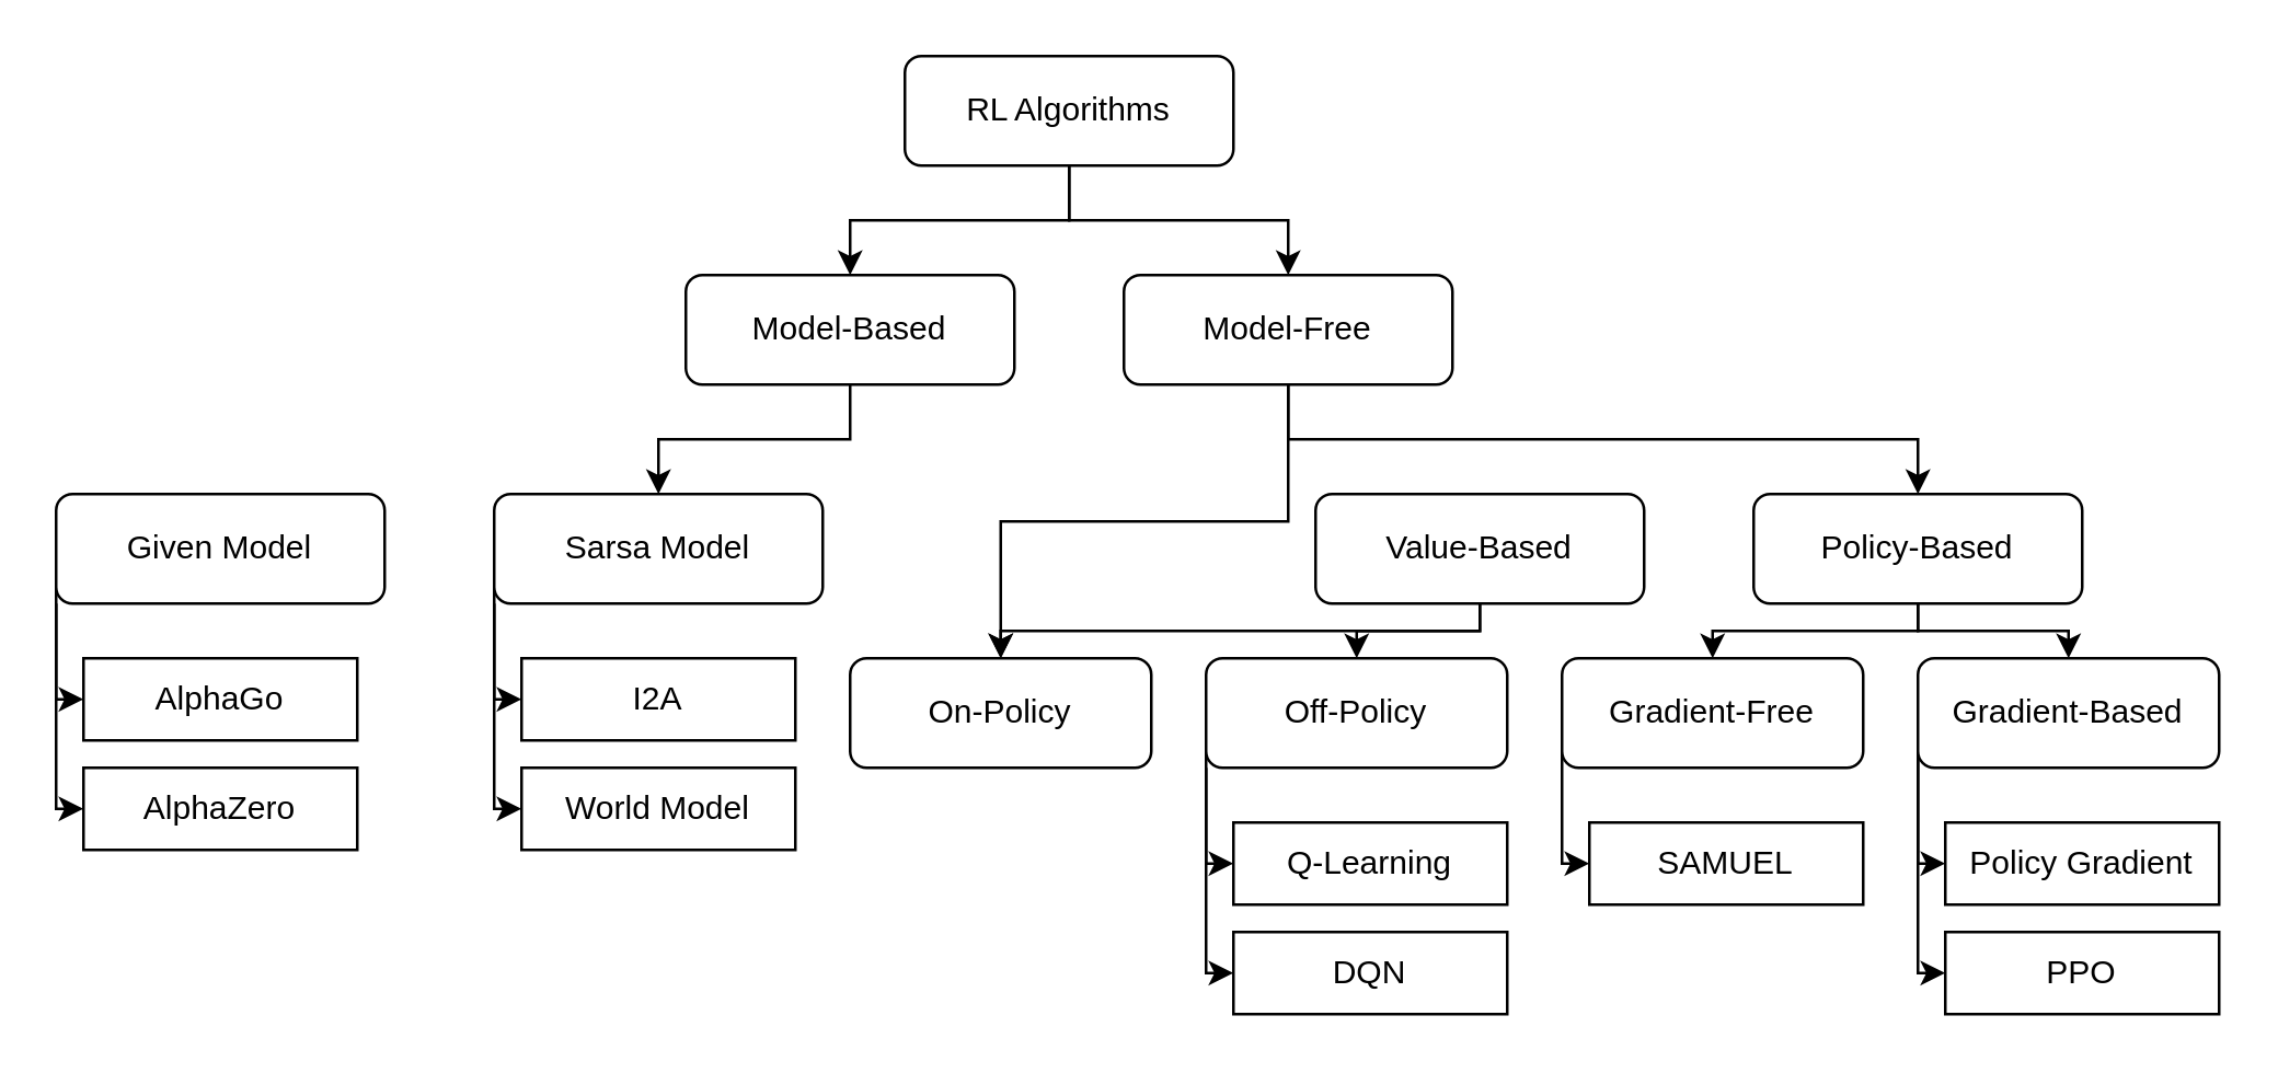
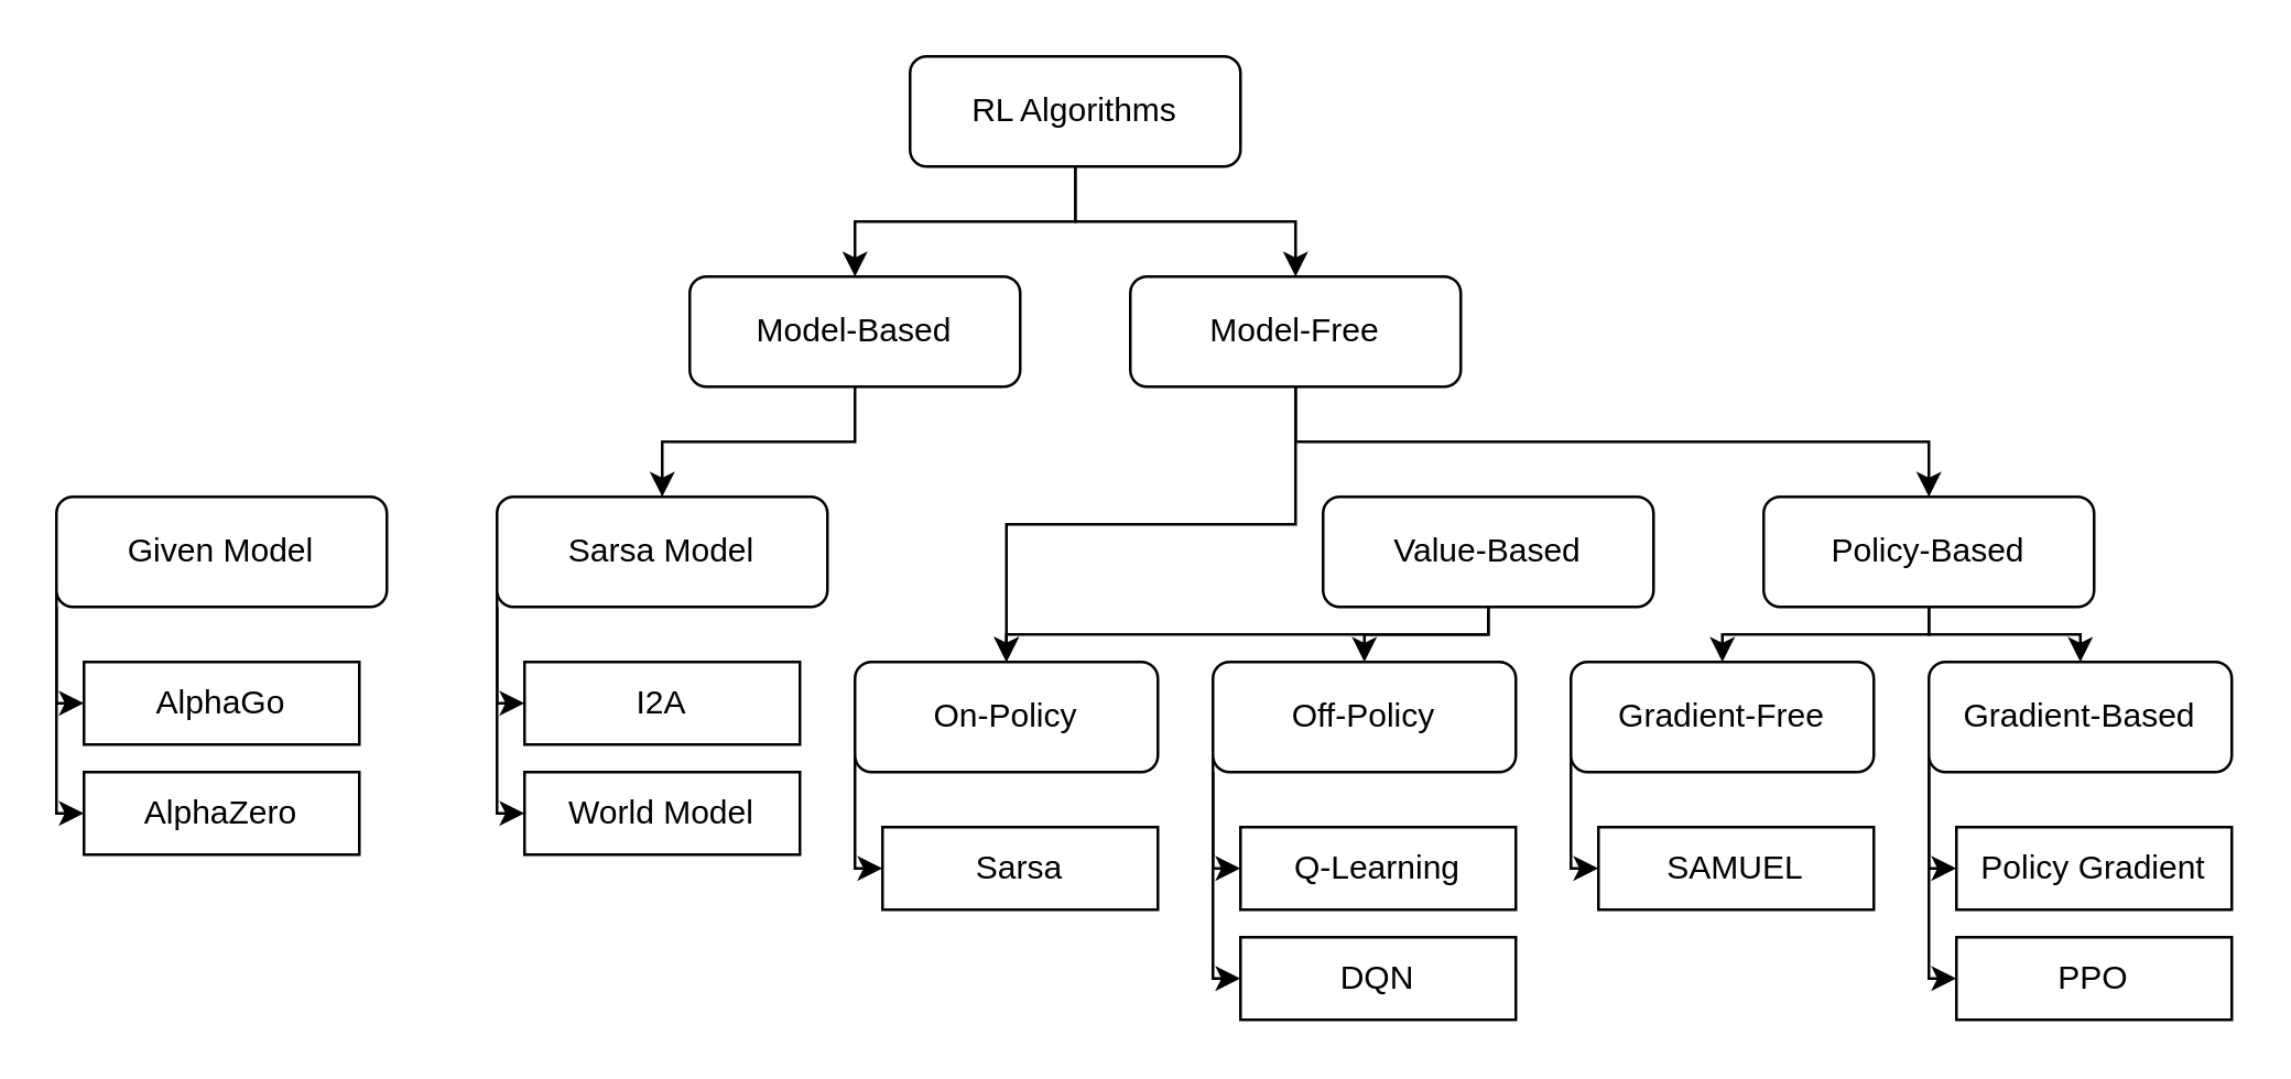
  <mxCell id="0" />
  <mxCell id="1" parent="0" />
  <mxCell id="2" value="" style="edgeStyle=orthogonalEdgeStyle;rounded=0;orthogonalLoop=1;jettySize=auto;html=1;entryX=0.5;entryY=0;entryDx=0;entryDy=0;" edge="1" parent="1" source="4" target="6"><mxGeometry relative="1" as="geometry"><mxPoint x="279.483" y="100" as="targetPoint" /><Array as="points"><mxPoint x="390" y="80" /><mxPoint x="310" y="80" /></Array></mxGeometry></mxCell>
  <mxCell id="3" style="edgeStyle=orthogonalEdgeStyle;rounded=0;orthogonalLoop=1;jettySize=auto;html=1;entryX=0.5;entryY=0;entryDx=0;entryDy=0;" edge="1" parent="1" source="4" target="9"><mxGeometry relative="1" as="geometry" /></mxCell>
  <mxCell id="4" value="RL Algorithms" style="rounded=1;whiteSpace=wrap;html=1;" vertex="1" parent="1"><mxGeometry x="330" width="120" height="40" as="geometry" y="20" /></mxCell>
  <mxCell id="5" style="edgeStyle=orthogonalEdgeStyle;rounded=0;orthogonalLoop=1;jettySize=auto;html=1;entryX=0.5;entryY=0;entryDx=0;entryDy=0;" edge="1" parent="1" source="6" target="15"><mxGeometry relative="1" as="geometry" /></mxCell>
  <mxCell id="6" value="Model-Based" style="rounded=1;whiteSpace=wrap;html=1;" vertex="1" parent="1"><mxGeometry x="250" y="100" width="120" height="40" as="geometry" /></mxCell>
  <mxCell id="7" style="edgeStyle=orthogonalEdgeStyle;rounded=0;orthogonalLoop=1;jettySize=auto;html=1;entryX=0.5;entryY=0;entryDx=0;entryDy=0;" edge="1" parent="1" source="9" target="21"><mxGeometry relative="1" as="geometry"><Array as="points"><mxPoint x="470" y="160" /><mxPoint x="700" y="160" /></Array></mxGeometry></mxCell>
  <mxCell id="8" style="edgeStyle=orthogonalEdgeStyle;rounded=0;orthogonalLoop=1;jettySize=auto;html=1;" edge="1" parent="1" source="9" target="27"><mxGeometry relative="1" as="geometry" /></mxCell>
  <mxCell id="9" value="Model-Free" style="rounded=1;whiteSpace=wrap;html=1;" vertex="1" parent="1"><mxGeometry x="410" y="100" width="120" height="40" as="geometry" /></mxCell>
  <mxCell id="10" style="edgeStyle=orthogonalEdgeStyle;rounded=0;orthogonalLoop=1;jettySize=auto;html=1;entryX=0;entryY=0.5;entryDx=0;entryDy=0;" edge="1" parent="1" source="12" target="22"><mxGeometry relative="1" as="geometry"><Array as="points"><mxPoint x="20" y="255" /></Array></mxGeometry></mxCell>
  <mxCell id="11" style="edgeStyle=orthogonalEdgeStyle;rounded=0;orthogonalLoop=1;jettySize=auto;html=1;entryX=0;entryY=0.5;entryDx=0;entryDy=0;exitX=0;exitY=0.5;exitDx=0;exitDy=0;" edge="1" parent="1" source="12" target="23"><mxGeometry relative="1" as="geometry"><Array as="points"><mxPoint x="20" y="295" /></Array></mxGeometry></mxCell>
  <mxCell id="12" value="Given Model" style="rounded=1;whiteSpace=wrap;html=1;" vertex="1" parent="1"><mxGeometry x="20" y="180" width="120" height="40" as="geometry" /></mxCell>
  <mxCell id="13" style="edgeStyle=orthogonalEdgeStyle;rounded=0;orthogonalLoop=1;jettySize=auto;html=1;entryX=0;entryY=0.5;entryDx=0;entryDy=0;exitX=0;exitY=0.5;exitDx=0;exitDy=0;" edge="1" parent="1" source="15" target="24"><mxGeometry relative="1" as="geometry"><Array as="points"><mxPoint x="180" y="255" /></Array></mxGeometry></mxCell>
  <mxCell id="14" style="edgeStyle=orthogonalEdgeStyle;rounded=0;orthogonalLoop=1;jettySize=auto;html=1;entryX=0;entryY=0.5;entryDx=0;entryDy=0;" edge="1" parent="1" source="15" target="25"><mxGeometry relative="1" as="geometry"><Array as="points"><mxPoint x="180" y="295" /></Array></mxGeometry></mxCell>
  <mxCell id="15" value="Sarsa Model" style="rounded=1;whiteSpace=wrap;html=1;" vertex="1" parent="1"><mxGeometry x="180" y="180" width="120" height="40" as="geometry" /></mxCell>
  <mxCell id="16" style="edgeStyle=orthogonalEdgeStyle;rounded=0;orthogonalLoop=1;jettySize=auto;html=1;" edge="1" parent="1" source="18" target="30"><mxGeometry relative="1" as="geometry"><Array as="points"><mxPoint x="540" y="230" /><mxPoint x="495" y="230" /></Array></mxGeometry></mxCell>
  <mxCell id="17" style="edgeStyle=orthogonalEdgeStyle;rounded=0;orthogonalLoop=1;jettySize=auto;html=1;" edge="1" parent="1" source="18" target="27"><mxGeometry relative="1" as="geometry"><Array as="points"><mxPoint x="540" y="230" /><mxPoint x="365" y="230" /></Array></mxGeometry></mxCell>
  <mxCell id="18" value="Value-Based" style="rounded=1;whiteSpace=wrap;html=1;" vertex="1" parent="1"><mxGeometry x="480" y="180" width="120" height="40" as="geometry" /></mxCell>
  <mxCell id="19" style="edgeStyle=orthogonalEdgeStyle;rounded=0;orthogonalLoop=1;jettySize=auto;html=1;" edge="1" parent="1" source="21" target="32"><mxGeometry relative="1" as="geometry"><Array as="points"><mxPoint x="700" y="230" /><mxPoint x="625" y="230" /></Array></mxGeometry></mxCell>
  <mxCell id="20" style="edgeStyle=orthogonalEdgeStyle;rounded=0;orthogonalLoop=1;jettySize=auto;html=1;" edge="1" parent="1" source="21" target="35"><mxGeometry relative="1" as="geometry"><Array as="points"><mxPoint x="700" y="230" /><mxPoint x="755" y="230" /></Array></mxGeometry></mxCell>
  <mxCell id="21" value="Policy-Based" style="rounded=1;whiteSpace=wrap;html=1;" vertex="1" parent="1"><mxGeometry x="640" y="180" width="120" height="40" as="geometry" /></mxCell>
  <mxCell id="22" value="AlphaGo" style="rounded=0;whiteSpace=wrap;html=1;" vertex="1" parent="1"><mxGeometry x="30" y="240" width="100" height="30" as="geometry" /></mxCell>
  <mxCell id="23" value="AlphaZero" style="rounded=0;whiteSpace=wrap;html=1;" vertex="1" parent="1"><mxGeometry x="30" y="280" width="100" height="30" as="geometry" /></mxCell>
  <mxCell id="24" value="I2A" style="rounded=0;whiteSpace=wrap;html=1;" vertex="1" parent="1"><mxGeometry x="190" y="240" width="100" height="30" as="geometry" /></mxCell>
  <mxCell id="25" value="World Model" style="rounded=0;whiteSpace=wrap;html=1;" vertex="1" parent="1"><mxGeometry x="190" y="280" width="100" height="30" as="geometry" /></mxCell>
+ <mxCell id="26" style="edgeStyle=orthogonalEdgeStyle;rounded=0;orthogonalLoop=1;jettySize=auto;html=1;entryX=0;entryY=0.5;entryDx=0;entryDy=0;exitX=0;exitY=0.5;exitDx=0;exitDy=0;" edge="1" parent="1" source="27" target="36"><mxGeometry relative="1" as="geometry"><Array as="points"><mxPoint x="310" y="315" /></Array></mxGeometry></mxCell>
  <mxCell id="27" value="On-Policy" style="rounded=1;whiteSpace=wrap;html=1;" vertex="1" parent="1"><mxGeometry x="310" y="240" width="110" height="40" as="geometry" /></mxCell>
  <mxCell id="28" style="edgeStyle=orthogonalEdgeStyle;rounded=0;orthogonalLoop=1;jettySize=auto;html=1;entryX=0;entryY=0.5;entryDx=0;entryDy=0;" edge="1" parent="1" source="30" target="38"><mxGeometry relative="1" as="geometry"><Array as="points"><mxPoint x="440" y="355" /></Array></mxGeometry></mxCell>
  <mxCell id="29" style="edgeStyle=orthogonalEdgeStyle;rounded=0;orthogonalLoop=1;jettySize=auto;html=1;entryX=0;entryY=0.5;entryDx=0;entryDy=0;exitX=0;exitY=0.5;exitDx=0;exitDy=0;" edge="1" parent="1" source="30" target="37"><mxGeometry relative="1" as="geometry"><Array as="points"><mxPoint x="440" y="315" /></Array></mxGeometry></mxCell>
  <mxCell id="30" value="Off-Policy" style="rounded=1;whiteSpace=wrap;html=1;" vertex="1" parent="1"><mxGeometry x="440" y="240" width="110" height="40" as="geometry" /></mxCell>
  <mxCell id="31" style="edgeStyle=orthogonalEdgeStyle;rounded=0;orthogonalLoop=1;jettySize=auto;html=1;entryX=0;entryY=0.5;entryDx=0;entryDy=0;exitX=0;exitY=0.5;exitDx=0;exitDy=0;" edge="1" parent="1" source="32" target="39"><mxGeometry relative="1" as="geometry"><Array as="points"><mxPoint x="570" y="315" /></Array></mxGeometry></mxCell>
  <mxCell id="32" value="Gradient-Free" style="rounded=1;whiteSpace=wrap;html=1;" vertex="1" parent="1"><mxGeometry x="570" y="240" width="110" height="40" as="geometry" /></mxCell>
  <mxCell id="33" style="edgeStyle=orthogonalEdgeStyle;rounded=0;orthogonalLoop=1;jettySize=auto;html=1;entryX=0;entryY=0.5;entryDx=0;entryDy=0;exitX=0;exitY=0.5;exitDx=0;exitDy=0;" edge="1" parent="1" source="35" target="40"><mxGeometry relative="1" as="geometry"><Array as="points"><mxPoint x="700" y="315" /></Array></mxGeometry></mxCell>
  <mxCell id="34" style="edgeStyle=orthogonalEdgeStyle;rounded=0;orthogonalLoop=1;jettySize=auto;html=1;entryX=0;entryY=0.5;entryDx=0;entryDy=0;exitX=0;exitY=0.5;exitDx=0;exitDy=0;" edge="1" parent="1" source="35" target="41"><mxGeometry relative="1" as="geometry"><Array as="points"><mxPoint x="700" y="355" /></Array></mxGeometry></mxCell>
  <mxCell id="35" value="Gradient-Based" style="rounded=1;whiteSpace=wrap;html=1;" vertex="1" parent="1"><mxGeometry x="700" y="240" width="110" height="40" as="geometry" /></mxCell>
+ <mxCell id="36" value="Sarsa" style="rounded=0;whiteSpace=wrap;html=1;" vertex="1" parent="1"><mxGeometry x="320" y="300" width="100" height="30" as="geometry" /></mxCell>
  <mxCell id="37" value="Q-Learning" style="rounded=0;whiteSpace=wrap;html=1;" vertex="1" parent="1"><mxGeometry x="450" y="300" width="100" height="30" as="geometry" /></mxCell>
  <mxCell id="38" value="DQN" style="rounded=0;whiteSpace=wrap;html=1;" vertex="1" parent="1"><mxGeometry x="450" y="340" width="100" height="30" as="geometry" /></mxCell>
  <mxCell id="39" value="SAMUEL" style="rounded=0;whiteSpace=wrap;html=1;" vertex="1" parent="1"><mxGeometry x="580" y="300" width="100" height="30" as="geometry" /></mxCell>
  <mxCell id="40" value="Policy Gradient" style="rounded=0;whiteSpace=wrap;html=1;" vertex="1" parent="1"><mxGeometry x="710" y="300" width="100" height="30" as="geometry" /></mxCell>
  <mxCell id="41" value="PPO" style="rounded=0;whiteSpace=wrap;html=1;" vertex="1" parent="1"><mxGeometry x="710" y="340" width="100" height="30" as="geometry" /></mxCell>
